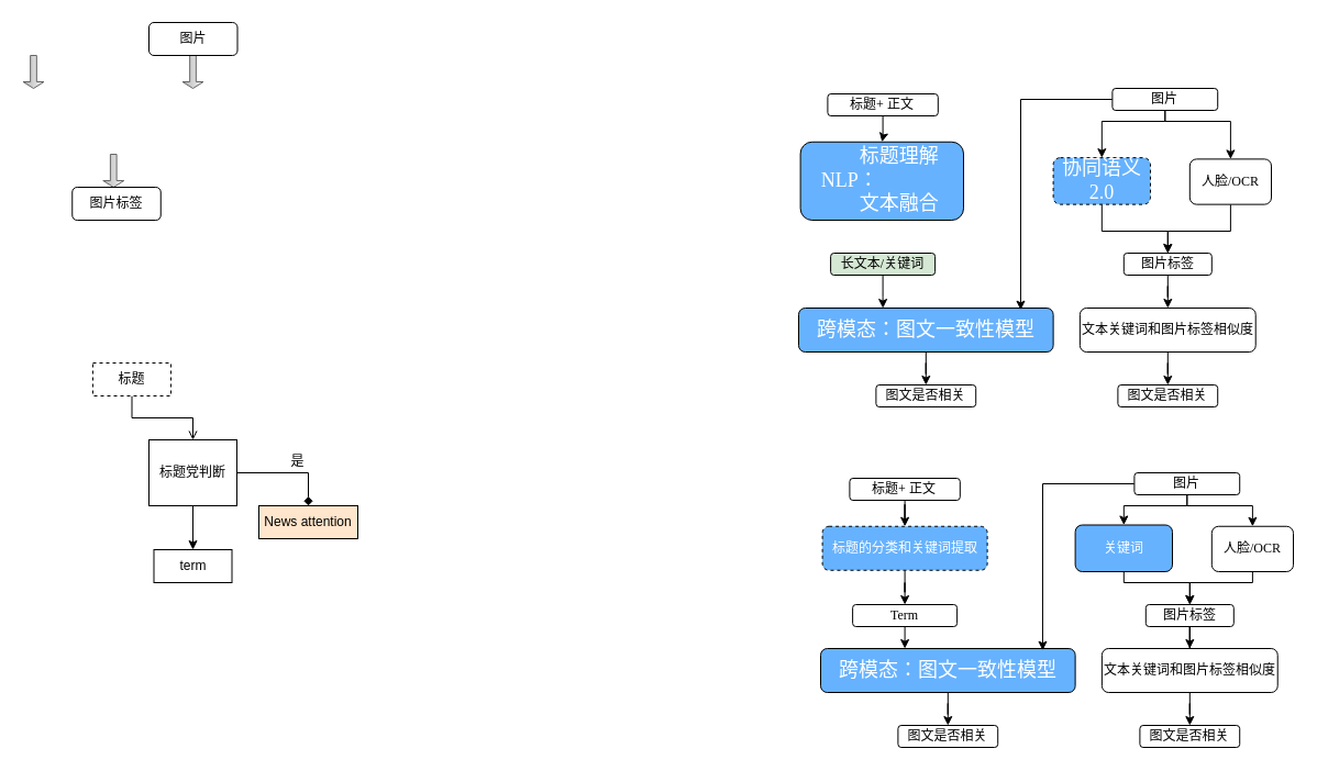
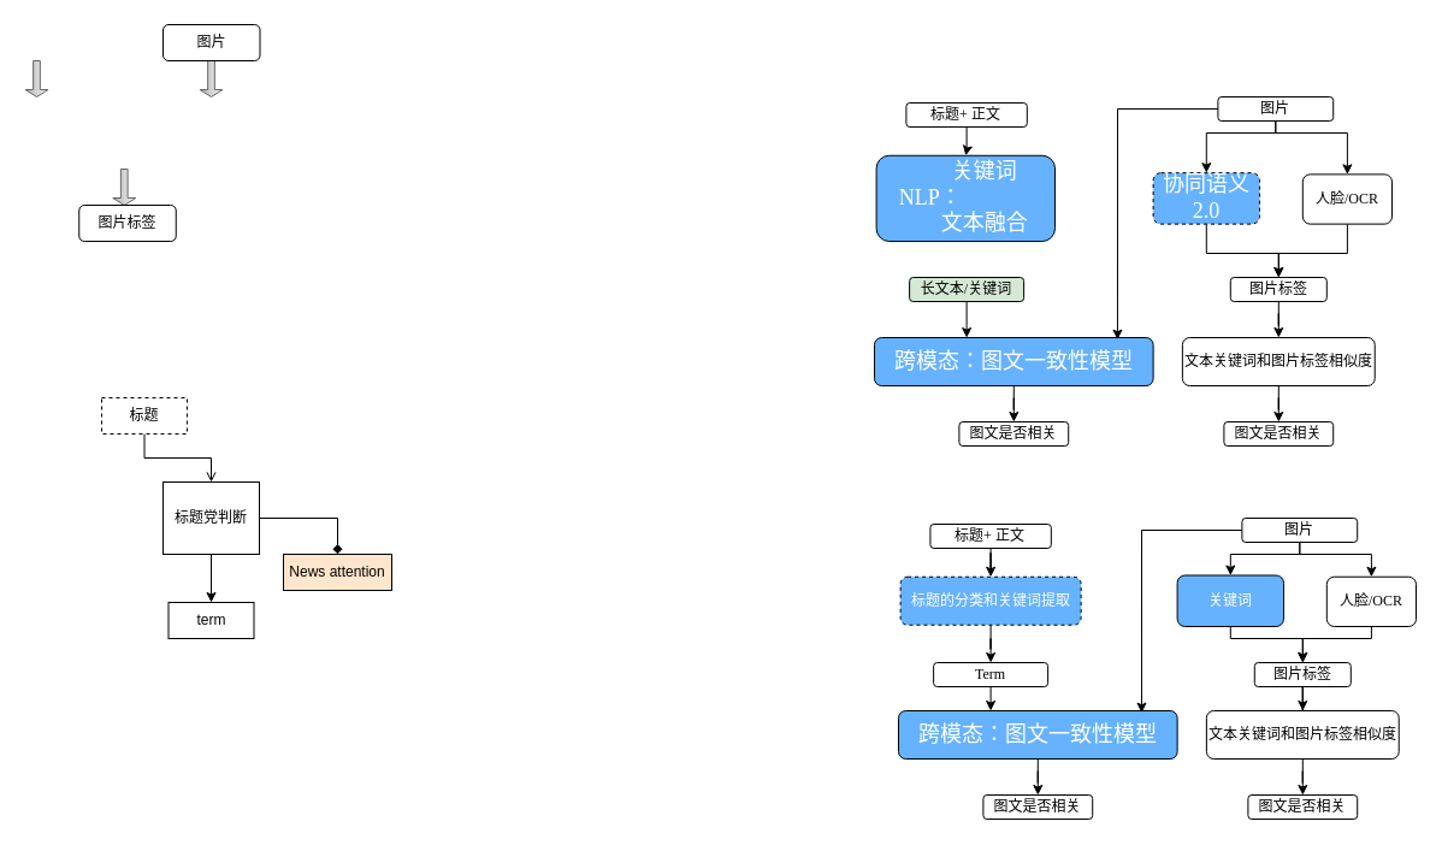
  <mxCell id="0" />
  <mxCell id="1" parent="0" />
  <mxCell id="2" style="edgeStyle=orthogonalEdgeStyle;rounded=0;orthogonalLoop=1;jettySize=auto;html=1;entryX=0.5;entryY=0;entryDx=0;entryDy=0;endArrow=open;" parent="1" source="3" target="6" edge="1"><mxGeometry relative="1" as="geometry" /></mxCell>
  <mxCell id="3" value="标题" style="rounded=0;whiteSpace=wrap;html=1;dashed=1;" parent="1" vertex="1"><mxGeometry x="84" y="330" width="71" height="30" as="geometry" /></mxCell>
  <mxCell id="4" style="edgeStyle=orthogonalEdgeStyle;rounded=0;orthogonalLoop=1;jettySize=auto;html=1;entryX=0.5;entryY=0;entryDx=0;entryDy=0;" parent="1" source="6" target="7" edge="1"><mxGeometry relative="1" as="geometry" /></mxCell>
  <mxCell id="5" style="edgeStyle=orthogonalEdgeStyle;rounded=0;orthogonalLoop=1;jettySize=auto;html=1;entryX=0.5;entryY=0;entryDx=0;entryDy=0;endArrow=diamond;" parent="1" source="6" target="8" edge="1"><mxGeometry relative="1" as="geometry" /></mxCell>
  <mxCell id="6" value="标题党判断" style="whiteSpace=wrap;html=1;rounded=0;" parent="1" vertex="1"><mxGeometry x="135" y="400" width="80" height="60" as="geometry" /></mxCell>
  <mxCell id="7" value="term" style="rounded=0;whiteSpace=wrap;html=1;" parent="1" vertex="1"><mxGeometry x="139.5" y="500" width="71" height="30" as="geometry" /></mxCell>
  <mxCell id="8" value="News attention" style="rounded=0;whiteSpace=wrap;html=1;fillColor=#ffe6cc;" parent="1" vertex="1"><mxGeometry x="235" y="460" width="90" height="30" as="geometry" /></mxCell>
- <mxCell id="9" value="是" style="text;html=1;align=center;verticalAlign=middle;resizable=0;points=[];autosize=1;strokeColor=none;fillColor=none;" parent="1" vertex="1"><mxGeometry x="255" y="410" width="30" height="20" as="geometry" /></mxCell>
  <mxCell id="10" value="" style="shape=singleArrow;direction=south;whiteSpace=wrap;html=1;fillColor=#f5f5f5;gradientColor=#b3b3b3;strokeColor=#666666;" parent="1" vertex="1"><mxGeometry x="20.5" y="50" width="19" height="30" as="geometry" /></mxCell>
  <mxCell id="11" value="" style="shape=singleArrow;direction=south;whiteSpace=wrap;html=1;fillColor=#f5f5f5;gradientColor=#b3b3b3;strokeColor=#666666;" parent="1" vertex="1"><mxGeometry x="165.5" y="50" width="19" height="30" as="geometry" /></mxCell>
  <mxCell id="12" value="" style="shape=singleArrow;direction=south;whiteSpace=wrap;html=1;fillColor=#f5f5f5;gradientColor=#b3b3b3;strokeColor=#666666;" parent="1" vertex="1"><mxGeometry x="93.25" y="140" width="19" height="30" as="geometry" /></mxCell>
  <mxCell id="13" value="图片" style="rounded=1;whiteSpace=wrap;html=1;fontFamily=Lucida Console;" parent="1" vertex="1"><mxGeometry x="135" y="20" width="80.5" height="30" as="geometry" /></mxCell>
  <mxCell id="14" value="图片标签" style="rounded=1;whiteSpace=wrap;html=1;fontFamily=Lucida Console;" parent="1" vertex="1"><mxGeometry x="65.25" y="170" width="80.5" height="30" as="geometry" /></mxCell>
  <mxCell id="15" style="edgeStyle=orthogonalEdgeStyle;rounded=0;orthogonalLoop=1;jettySize=auto;html=1;entryX=0.5;entryY=0;entryDx=0;entryDy=0;fontSize=12;fontColor=#FFFFFF;" edge="1" parent="1" source="16" target="18"><mxGeometry relative="1" as="geometry" /></mxCell>
  <mxCell id="16" value="&lt;font style=&quot;background-color: rgb(102 , 178 , 255) ; font-size: 18px&quot; color=&quot;#ffffff&quot;&gt;跨模态：图文一致性模型&lt;/font&gt;" style="rounded=1;whiteSpace=wrap;html=1;fontFamily=Lucida Console;fillColor=#66B2FF;" vertex="1" parent="1"><mxGeometry x="725.99" y="280" width="231.62" height="40" as="geometry" /></mxCell>
- <mxCell id="17" value="&lt;font style=&quot;font-size: 18px&quot;&gt;&lt;font color=&quot;#ffffff&quot; style=&quot;font-size: 18px&quot;&gt;&amp;nbsp; &amp;nbsp; &amp;nbsp; &amp;nbsp; 标题理解&amp;nbsp;&lt;br&gt;&lt;/font&gt;&lt;span style=&quot;color: rgb(255 , 255 , 255)&quot;&gt;NLP：&amp;nbsp; &amp;nbsp; &amp;nbsp; &amp;nbsp; &amp;nbsp; &amp;nbsp; &amp;nbsp;&lt;/span&gt;&lt;font color=&quot;#ffffff&quot; style=&quot;font-size: 18px&quot;&gt;&lt;br&gt;&amp;nbsp; &amp;nbsp; &amp;nbsp; &amp;nbsp;文本融合&lt;/font&gt;&lt;br&gt;&lt;/font&gt;" style="rounded=1;whiteSpace=wrap;html=1;fontFamily=Lucida Console;fillColor=#66B2FF;" vertex="1" parent="1"><mxGeometry x="727.61" y="128.75" width="148.39" height="71.25" as="geometry" /></mxCell>
+ <mxCell id="17" value="&lt;font style=&quot;font-size: 18px&quot;&gt;&lt;font color=&quot;#ffffff&quot; style=&quot;font-size: 18px&quot;&gt;&amp;nbsp; &amp;nbsp; &amp;nbsp; &amp;nbsp; 关键词&amp;nbsp;&lt;br&gt;&lt;/font&gt;&lt;span style=&quot;color: rgb(255 , 255 , 255)&quot;&gt;NLP：&amp;nbsp; &amp;nbsp; &amp;nbsp; &amp;nbsp; &amp;nbsp; &amp;nbsp; &amp;nbsp;&lt;/span&gt;&lt;font color=&quot;#ffffff&quot; style=&quot;font-size: 18px&quot;&gt;&lt;br&gt;&amp;nbsp; &amp;nbsp; &amp;nbsp; &amp;nbsp;文本融合&lt;/font&gt;&lt;br&gt;&lt;/font&gt;" style="rounded=1;whiteSpace=wrap;html=1;fontFamily=Lucida Console;fillColor=#66B2FF;" vertex="1" parent="1"><mxGeometry x="727.61" y="128.75" width="148.39" height="71.25" as="geometry" /></mxCell>
  <mxCell id="18" value="&lt;font style=&quot;font-size: 12px&quot;&gt;图文是否相关&lt;/font&gt;" style="rounded=1;whiteSpace=wrap;html=1;fontFamily=Lucida Console;" vertex="1" parent="1"><mxGeometry x="796.4" y="350" width="90.81" height="20" as="geometry" /></mxCell>
  <mxCell id="19" style="edgeStyle=orthogonalEdgeStyle;rounded=0;orthogonalLoop=1;jettySize=auto;html=1;entryX=0.5;entryY=0;entryDx=0;entryDy=0;fontSize=12;fontColor=#FFFFFF;" edge="1" parent="1" source="20" target="17"><mxGeometry relative="1" as="geometry" /></mxCell>
  <mxCell id="20" value="标题+ 正文" style="rounded=1;whiteSpace=wrap;html=1;fontFamily=Lucida Console;" vertex="1" parent="1"><mxGeometry x="752.41" y="85" width="100.41" height="20" as="geometry" /></mxCell>
  <mxCell id="21" style="edgeStyle=orthogonalEdgeStyle;rounded=0;orthogonalLoop=1;jettySize=auto;html=1;entryX=0.872;entryY=0.043;entryDx=0;entryDy=0;entryPerimeter=0;fontSize=12;fontColor=#FFFFFF;" edge="1" parent="1" source="24" target="16"><mxGeometry relative="1" as="geometry" /></mxCell>
  <mxCell id="22" style="edgeStyle=orthogonalEdgeStyle;rounded=0;orthogonalLoop=1;jettySize=auto;html=1;entryX=0.5;entryY=0;entryDx=0;entryDy=0;fontSize=12;fontColor=#FFFFFF;" edge="1" parent="1" source="24" target="28"><mxGeometry relative="1" as="geometry"><Array as="points"><mxPoint x="1059" y="110" /><mxPoint x="1002" y="110" /></Array></mxGeometry></mxCell>
  <mxCell id="23" style="edgeStyle=orthogonalEdgeStyle;rounded=0;orthogonalLoop=1;jettySize=auto;html=1;entryX=0.5;entryY=0;entryDx=0;entryDy=0;fontSize=12;fontColor=#FFFFFF;" edge="1" parent="1" source="24" target="35"><mxGeometry relative="1" as="geometry"><Array as="points"><mxPoint x="1059" y="110" /><mxPoint x="1119" y="110" /></Array></mxGeometry></mxCell>
  <mxCell id="24" value="图片" style="rounded=1;whiteSpace=wrap;html=1;fontFamily=Lucida Console;" vertex="1" parent="1"><mxGeometry x="1011.4" y="80" width="95.81" height="20" as="geometry" /></mxCell>
  <mxCell id="25" style="edgeStyle=orthogonalEdgeStyle;rounded=0;orthogonalLoop=1;jettySize=auto;html=1;entryX=0.5;entryY=0;entryDx=0;entryDy=0;fontSize=12;fontColor=#FFFFFF;" edge="1" parent="1" source="26" target="32"><mxGeometry relative="1" as="geometry" /></mxCell>
  <mxCell id="26" value="图片标签" style="rounded=1;whiteSpace=wrap;html=1;fontFamily=Lucida Console;" vertex="1" parent="1"><mxGeometry x="1021.81" y="230" width="80" height="20" as="geometry" /></mxCell>
  <mxCell id="27" style="edgeStyle=orthogonalEdgeStyle;rounded=0;orthogonalLoop=1;jettySize=auto;html=1;entryX=0.5;entryY=0;entryDx=0;entryDy=0;fontSize=12;fontColor=#FFFFFF;" edge="1" parent="1" source="28" target="26"><mxGeometry relative="1" as="geometry"><Array as="points"><mxPoint x="1002" y="210" /><mxPoint x="1062" y="210" /></Array></mxGeometry></mxCell>
  <mxCell id="28" value="&lt;font color=&quot;#ffffff&quot; style=&quot;font-size: 18px&quot;&gt;协同语义 2.0&lt;/font&gt;" style="rounded=1;whiteSpace=wrap;html=1;fontFamily=Lucida Console;fillColor=#66B2FF;dashed=1;" vertex="1" parent="1"><mxGeometry x="957.61" y="143.13" width="88.38" height="42.5" as="geometry" /></mxCell>
  <mxCell id="29" style="edgeStyle=orthogonalEdgeStyle;rounded=0;orthogonalLoop=1;jettySize=auto;html=1;entryX=0.331;entryY=0.002;entryDx=0;entryDy=0;entryPerimeter=0;fontSize=12;fontColor=#FFFFFF;" edge="1" parent="1" source="30" target="16"><mxGeometry relative="1" as="geometry" /></mxCell>
  <mxCell id="30" value="长文本/关键词" style="rounded=1;whiteSpace=wrap;html=1;fontFamily=Lucida Console;fillColor=#d5e8d4;" vertex="1" parent="1"><mxGeometry x="755.11" y="230" width="95.01" height="20" as="geometry" /></mxCell>
  <mxCell id="31" style="edgeStyle=orthogonalEdgeStyle;rounded=0;orthogonalLoop=1;jettySize=auto;html=1;entryX=0.5;entryY=0;entryDx=0;entryDy=0;fontSize=12;fontColor=#FFFFFF;" edge="1" parent="1" source="32" target="33"><mxGeometry relative="1" as="geometry" /></mxCell>
  <mxCell id="32" value="文本关键词和图片标签相似度" style="rounded=1;whiteSpace=wrap;html=1;fontFamily=Lucida Console;" vertex="1" parent="1"><mxGeometry x="981.89" y="280" width="159.84" height="40" as="geometry" /></mxCell>
  <mxCell id="33" value="&lt;font style=&quot;font-size: 12px&quot;&gt;图文是否相关&lt;/font&gt;" style="rounded=1;whiteSpace=wrap;html=1;fontFamily=Lucida Console;" vertex="1" parent="1"><mxGeometry x="1016.4" y="350" width="90.81" height="20" as="geometry" /></mxCell>
  <mxCell id="34" style="edgeStyle=orthogonalEdgeStyle;rounded=0;orthogonalLoop=1;jettySize=auto;html=1;entryX=0.5;entryY=0;entryDx=0;entryDy=0;fontSize=12;fontColor=#FFFFFF;" edge="1" parent="1" source="35" target="26"><mxGeometry relative="1" as="geometry"><Array as="points"><mxPoint x="1119" y="210" /><mxPoint x="1062" y="210" /></Array></mxGeometry></mxCell>
  <mxCell id="35" value="人脸/OCR" style="rounded=1;whiteSpace=wrap;html=1;fontFamily=Lucida Console;" vertex="1" parent="1"><mxGeometry x="1081.81" y="144.38" width="74.19" height="41.25" as="geometry" /></mxCell>
  <mxCell id="36" style="edgeStyle=orthogonalEdgeStyle;rounded=0;orthogonalLoop=1;jettySize=auto;html=1;entryX=0.5;entryY=0;entryDx=0;entryDy=0;fontSize=12;fontColor=#FFFFFF;" edge="1" parent="1" source="37" target="40"><mxGeometry relative="1" as="geometry" /></mxCell>
  <mxCell id="37" value="&lt;font style=&quot;background-color: rgb(102 , 178 , 255) ; font-size: 18px&quot; color=&quot;#ffffff&quot;&gt;跨模态：图文一致性模型&lt;/font&gt;" style="rounded=1;whiteSpace=wrap;html=1;fontFamily=Lucida Console;fillColor=#66B2FF;" vertex="1" parent="1"><mxGeometry x="746" y="590" width="231.62" height="40" as="geometry" /></mxCell>
  <mxCell id="38" style="edgeStyle=orthogonalEdgeStyle;rounded=0;orthogonalLoop=1;jettySize=auto;html=1;entryX=0.5;entryY=0;entryDx=0;entryDy=0;fontSize=12;fontColor=#FFFFFF;" edge="1" parent="1" source="39" target="52"><mxGeometry relative="1" as="geometry" /></mxCell>
  <mxCell id="39" value="&lt;font style=&quot;font-size: 12px&quot;&gt;&lt;font color=&quot;#ffffff&quot;&gt;标题的分类和关键词提取&lt;/font&gt;&lt;br&gt;&lt;/font&gt;" style="rounded=1;whiteSpace=wrap;html=1;fontFamily=Lucida Console;fillColor=#66B2FF;dashed=1;" vertex="1" parent="1"><mxGeometry x="747.61" y="478.75" width="150.01" height="40" as="geometry" /></mxCell>
  <mxCell id="40" value="&lt;font style=&quot;font-size: 12px&quot;&gt;图文是否相关&lt;/font&gt;" style="rounded=1;whiteSpace=wrap;html=1;fontFamily=Lucida Console;" vertex="1" parent="1"><mxGeometry x="816.4" y="660" width="90.81" height="20" as="geometry" /></mxCell>
  <mxCell id="41" style="edgeStyle=orthogonalEdgeStyle;rounded=0;orthogonalLoop=1;jettySize=auto;html=1;entryX=0.5;entryY=0;entryDx=0;entryDy=0;fontSize=12;fontColor=#FFFFFF;" edge="1" parent="1" source="42" target="39"><mxGeometry relative="1" as="geometry" /></mxCell>
  <mxCell id="42" value="标题+ 正文" style="rounded=1;whiteSpace=wrap;html=1;fontFamily=Lucida Console;" vertex="1" parent="1"><mxGeometry x="772.41" y="435" width="100.41" height="20" as="geometry" /></mxCell>
  <mxCell id="43" style="edgeStyle=orthogonalEdgeStyle;rounded=0;orthogonalLoop=1;jettySize=auto;html=1;entryX=0.872;entryY=0.043;entryDx=0;entryDy=0;entryPerimeter=0;fontSize=12;fontColor=#FFFFFF;" edge="1" parent="1" source="46" target="37"><mxGeometry relative="1" as="geometry" /></mxCell>
  <mxCell id="44" style="edgeStyle=orthogonalEdgeStyle;rounded=0;orthogonalLoop=1;jettySize=auto;html=1;entryX=0.5;entryY=0;entryDx=0;entryDy=0;fontSize=12;fontColor=#FFFFFF;" edge="1" parent="1" source="46" target="50"><mxGeometry relative="1" as="geometry"><Array as="points"><mxPoint x="1079" y="460" /><mxPoint x="1022" y="460" /></Array></mxGeometry></mxCell>
  <mxCell id="45" style="edgeStyle=orthogonalEdgeStyle;rounded=0;orthogonalLoop=1;jettySize=auto;html=1;entryX=0.5;entryY=0;entryDx=0;entryDy=0;fontSize=12;fontColor=#FFFFFF;" edge="1" parent="1" source="46" target="57"><mxGeometry relative="1" as="geometry"><Array as="points"><mxPoint x="1079" y="460" /><mxPoint x="1139" y="460" /></Array></mxGeometry></mxCell>
  <mxCell id="46" value="图片" style="rounded=1;whiteSpace=wrap;html=1;fontFamily=Lucida Console;" vertex="1" parent="1"><mxGeometry x="1031.4" y="430" width="95.81" height="20" as="geometry" /></mxCell>
  <mxCell id="47" style="edgeStyle=orthogonalEdgeStyle;rounded=0;orthogonalLoop=1;jettySize=auto;html=1;entryX=0.5;entryY=0;entryDx=0;entryDy=0;fontSize=12;fontColor=#FFFFFF;" edge="1" parent="1" source="48" target="54"><mxGeometry relative="1" as="geometry" /></mxCell>
  <mxCell id="48" value="图片标签" style="rounded=1;whiteSpace=wrap;html=1;fontFamily=Lucida Console;" vertex="1" parent="1"><mxGeometry x="1041.81" y="550" width="80" height="20" as="geometry" /></mxCell>
  <mxCell id="49" style="edgeStyle=orthogonalEdgeStyle;rounded=0;orthogonalLoop=1;jettySize=auto;html=1;entryX=0.5;entryY=0;entryDx=0;entryDy=0;fontSize=12;fontColor=#FFFFFF;" edge="1" parent="1" source="50" target="48"><mxGeometry relative="1" as="geometry"><Array as="points"><mxPoint x="1022" y="530" /><mxPoint x="1082" y="530" /></Array></mxGeometry></mxCell>
  <mxCell id="50" value="&lt;font color=&quot;#ffffff&quot;&gt;关键词&lt;/font&gt;" style="rounded=1;whiteSpace=wrap;html=1;fontFamily=Lucida Console;fillColor=#66B2FF;" vertex="1" parent="1"><mxGeometry x="977.62" y="477.5" width="88.38" height="42.5" as="geometry" /></mxCell>
  <mxCell id="51" style="edgeStyle=orthogonalEdgeStyle;rounded=0;orthogonalLoop=1;jettySize=auto;html=1;entryX=0.331;entryY=0.002;entryDx=0;entryDy=0;entryPerimeter=0;fontSize=12;fontColor=#FFFFFF;" edge="1" parent="1" source="52" target="37"><mxGeometry relative="1" as="geometry" /></mxCell>
  <mxCell id="52" value="Term" style="rounded=1;whiteSpace=wrap;html=1;fontFamily=Lucida Console;" vertex="1" parent="1"><mxGeometry x="775.11" y="550" width="95.01" height="20" as="geometry" /></mxCell>
  <mxCell id="53" style="edgeStyle=orthogonalEdgeStyle;rounded=0;orthogonalLoop=1;jettySize=auto;html=1;entryX=0.5;entryY=0;entryDx=0;entryDy=0;fontSize=12;fontColor=#FFFFFF;" edge="1" parent="1" source="54" target="55"><mxGeometry relative="1" as="geometry" /></mxCell>
  <mxCell id="54" value="文本关键词和图片标签相似度" style="rounded=1;whiteSpace=wrap;html=1;fontFamily=Lucida Console;" vertex="1" parent="1"><mxGeometry x="1001.89" y="590" width="159.84" height="40" as="geometry" /></mxCell>
  <mxCell id="55" value="&lt;font style=&quot;font-size: 12px&quot;&gt;图文是否相关&lt;/font&gt;" style="rounded=1;whiteSpace=wrap;html=1;fontFamily=Lucida Console;" vertex="1" parent="1"><mxGeometry x="1036.4" y="660" width="90.81" height="20" as="geometry" /></mxCell>
  <mxCell id="56" style="edgeStyle=orthogonalEdgeStyle;rounded=0;orthogonalLoop=1;jettySize=auto;html=1;entryX=0.5;entryY=0;entryDx=0;entryDy=0;fontSize=12;fontColor=#FFFFFF;" edge="1" parent="1" source="57" target="48"><mxGeometry relative="1" as="geometry"><Array as="points"><mxPoint x="1139" y="530" /><mxPoint x="1082" y="530" /></Array></mxGeometry></mxCell>
  <mxCell id="57" value="人脸/OCR" style="rounded=1;whiteSpace=wrap;html=1;fontFamily=Lucida Console;" vertex="1" parent="1"><mxGeometry x="1101.81" y="478.75" width="74.19" height="41.25" as="geometry" /></mxCell>
